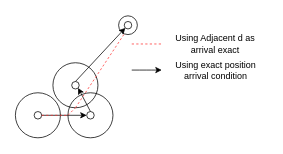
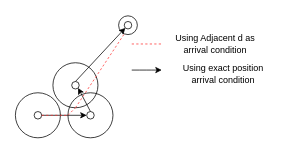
  <mxCell id="0" />
  <mxCell id="1" parent="0" />
  <mxCell id="2" value="" style="ellipse;whiteSpace=wrap;html=1;aspect=fixed;fillColor=none;" vertex="1" parent="1"><mxGeometry x="20" y="123" width="60" height="60" as="geometry" /></mxCell>
  <mxCell id="3" value="" style="ellipse;whiteSpace=wrap;html=1;aspect=fixed;" vertex="1" parent="1"><mxGeometry x="45" y="148" width="10" height="10" as="geometry" /></mxCell>
  <mxCell id="4" value="" style="ellipse;whiteSpace=wrap;html=1;aspect=fixed;" vertex="1" parent="1"><mxGeometry x="95" y="108" width="10" height="10" as="geometry" /></mxCell>
  <mxCell id="5" value="" style="ellipse;whiteSpace=wrap;html=1;aspect=fixed;" vertex="1" parent="1"><mxGeometry x="115" y="148" width="10" height="10" as="geometry" /></mxCell>
  <mxCell id="6" value="" style="ellipse;whiteSpace=wrap;html=1;aspect=fixed;" vertex="1" parent="1"><mxGeometry x="165" y="28" width="10" height="10" as="geometry" /></mxCell>
  <mxCell id="7" value="" style="endArrow=classic;html=1;exitX=1;exitY=0.5;exitDx=0;exitDy=0;" edge="1" parent="1" source="3"><mxGeometry width="50" height="50" relative="1" as="geometry"><mxPoint x="95" y="208" as="sourcePoint" /><mxPoint x="115" y="153" as="targetPoint" /></mxGeometry></mxCell>
  <mxCell id="8" value="" style="endArrow=classic;html=1;exitX=0.5;exitY=0;exitDx=0;exitDy=0;entryX=1;entryY=1;entryDx=0;entryDy=0;" edge="1" parent="1" source="5" target="4"><mxGeometry width="50" height="50" relative="1" as="geometry"><mxPoint x="155" y="158" as="sourcePoint" /><mxPoint x="205" y="108" as="targetPoint" /></mxGeometry></mxCell>
  <mxCell id="9" value="" style="endArrow=classic;html=1;exitX=0.5;exitY=0;exitDx=0;exitDy=0;entryX=0;entryY=1;entryDx=0;entryDy=0;" edge="1" parent="1" source="4" target="6"><mxGeometry width="50" height="50" relative="1" as="geometry"><mxPoint x="5" y="58" as="sourcePoint" /><mxPoint x="55" y="8" as="targetPoint" /></mxGeometry></mxCell>
  <mxCell id="10" value="" style="ellipse;whiteSpace=wrap;html=1;aspect=fixed;fillColor=none;" vertex="1" parent="1"><mxGeometry x="90" y="123" width="60" height="60" as="geometry" /></mxCell>
  <mxCell id="11" value="" style="ellipse;whiteSpace=wrap;html=1;aspect=fixed;fillColor=none;" vertex="1" parent="1"><mxGeometry x="70" y="83" width="60" height="60" as="geometry" /></mxCell>
  <mxCell id="12" value="" style="ellipse;whiteSpace=wrap;html=1;aspect=fixed;fillColor=none;" vertex="1" parent="1"><mxGeometry x="157.5" y="20.5" width="25" height="25" as="geometry" /></mxCell>
  <mxCell id="13" value="" style="endArrow=none;dashed=1;html=1;exitX=0;exitY=0.5;exitDx=0;exitDy=0;entryX=0.5;entryY=1;entryDx=0;entryDy=0;strokeColor=#FF3333;" edge="1" parent="1" source="10" target="11"><mxGeometry width="50" height="50" relative="1" as="geometry"><mxPoint x="145" y="168" as="sourcePoint" /><mxPoint x="195" y="118" as="targetPoint" /></mxGeometry></mxCell>
  <mxCell id="14" value="" style="endArrow=none;dashed=1;html=1;strokeColor=#FF3333;exitX=0.5;exitY=1;exitDx=0;exitDy=0;entryX=0.312;entryY=0.95;entryDx=0;entryDy=0;entryPerimeter=0;fillColor=#FF3333;" edge="1" parent="1" source="11" target="12"><mxGeometry width="50" height="50" relative="1" as="geometry"><mxPoint x="165" y="138" as="sourcePoint" /><mxPoint x="215" y="88" as="targetPoint" /></mxGeometry></mxCell>
  <mxCell id="15" value="" style="endArrow=none;dashed=1;html=1;strokeColor=#FF3333;exitX=1;exitY=0.5;exitDx=0;exitDy=0;entryX=0;entryY=0.5;entryDx=0;entryDy=0;" edge="1" parent="1" source="3" target="10"><mxGeometry width="50" height="50" relative="1" as="geometry"><mxPoint x="25" y="198" as="sourcePoint" /><mxPoint x="75" y="148" as="targetPoint" /></mxGeometry></mxCell>
  <mxCell id="16" value="" style="endArrow=none;dashed=1;html=1;strokeColor=#FF3333;" edge="1" parent="1"><mxGeometry width="50" height="50" relative="1" as="geometry"><mxPoint x="175" y="58" as="sourcePoint" /><mxPoint x="215" y="58" as="targetPoint" /></mxGeometry></mxCell>
  <mxCell id="17" value="" style="endArrow=classic;html=1;strokeColor=#000000;" edge="1" parent="1"><mxGeometry width="50" height="50" relative="1" as="geometry"><mxPoint x="175" y="92.76" as="sourcePoint" /><mxPoint x="215" y="92.76" as="targetPoint" /><Array as="points"><mxPoint x="195" y="92.76" /></Array></mxGeometry></mxCell>
- <mxCell id="18" value="Using Adjacent d as arrival exact" style="text;html=1;strokeColor=none;fillColor=none;align=center;verticalAlign=middle;whiteSpace=wrap;rounded=0;" vertex="1" parent="1"><mxGeometry x="218" y="48" width="137" height="20" as="geometry" /></mxCell>
- <mxCell id="19" value="Using exact position arrival condition" style="text;html=1;strokeColor=none;fillColor=none;align=center;verticalAlign=middle;whiteSpace=wrap;rounded=0;" vertex="1" parent="1"><mxGeometry x="231.5" y="83" width="110" height="20" as="geometry" /></mxCell>
+ <mxCell id="18" value="Using Adjacent d as arrival condition" style="text;html=1;strokeColor=none;fillColor=none;align=center;verticalAlign=middle;whiteSpace=wrap;rounded=0;" vertex="1" parent="1"><mxGeometry x="218" y="48" width="137" height="20" as="geometry" /></mxCell>
+ <mxCell id="19" value="Using exact position arrival condition" style="text;html=1;strokeColor=none;fillColor=none;align=center;verticalAlign=middle;whiteSpace=wrap;rounded=0;" vertex="1" parent="1"><mxGeometry x="241.5" y="88" width="110" height="20" as="geometry" /></mxCell>
